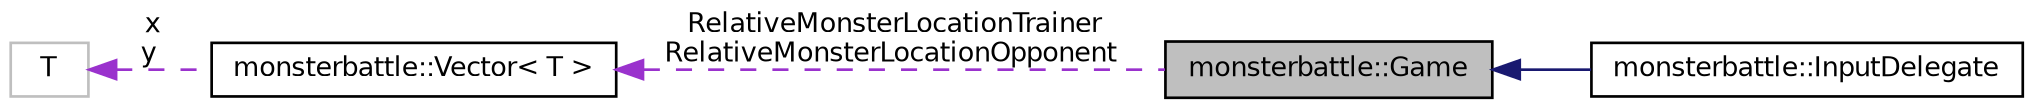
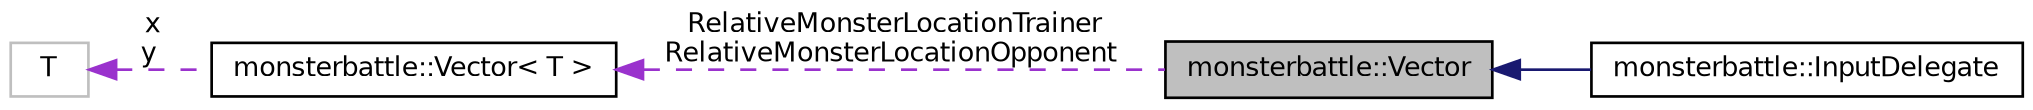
  digraph {
    rankdir=LR
    node [color=black fillcolor=white fontname=Helvetica fontsize=10 shape=record style=filled]
    edge [color=darkorchid3 dir=back fontname=Helvetica fontsize=10 labelfontname=Helvetica labelfontsize=10 style=dashed]
-   n1 [fillcolor=grey75 fontcolor=black height=0.2 label="monsterbattle::Game" width=0.4]
+   n1 [fillcolor=grey75 fontcolor=black height=0.2 label="monsterbattle::Vector" width=0.4]
    n2 [height=0.2 label="monsterbattle::InputDelegate" width=0.4]
    n3 [height=0.2 label="monsterbattle::Vector\< T \>" width=0.4]
    n4 [color=grey75 height=0.2 label=T width=0.4]
    n1 -> n2 [color=midnightblue style=solid]
    n3 -> n1 [label=" RelativeMonsterLocationTrainer\nRelativeMonsterLocationOpponent"]
    n4 -> n3 [label=" x\ny"]
  }
